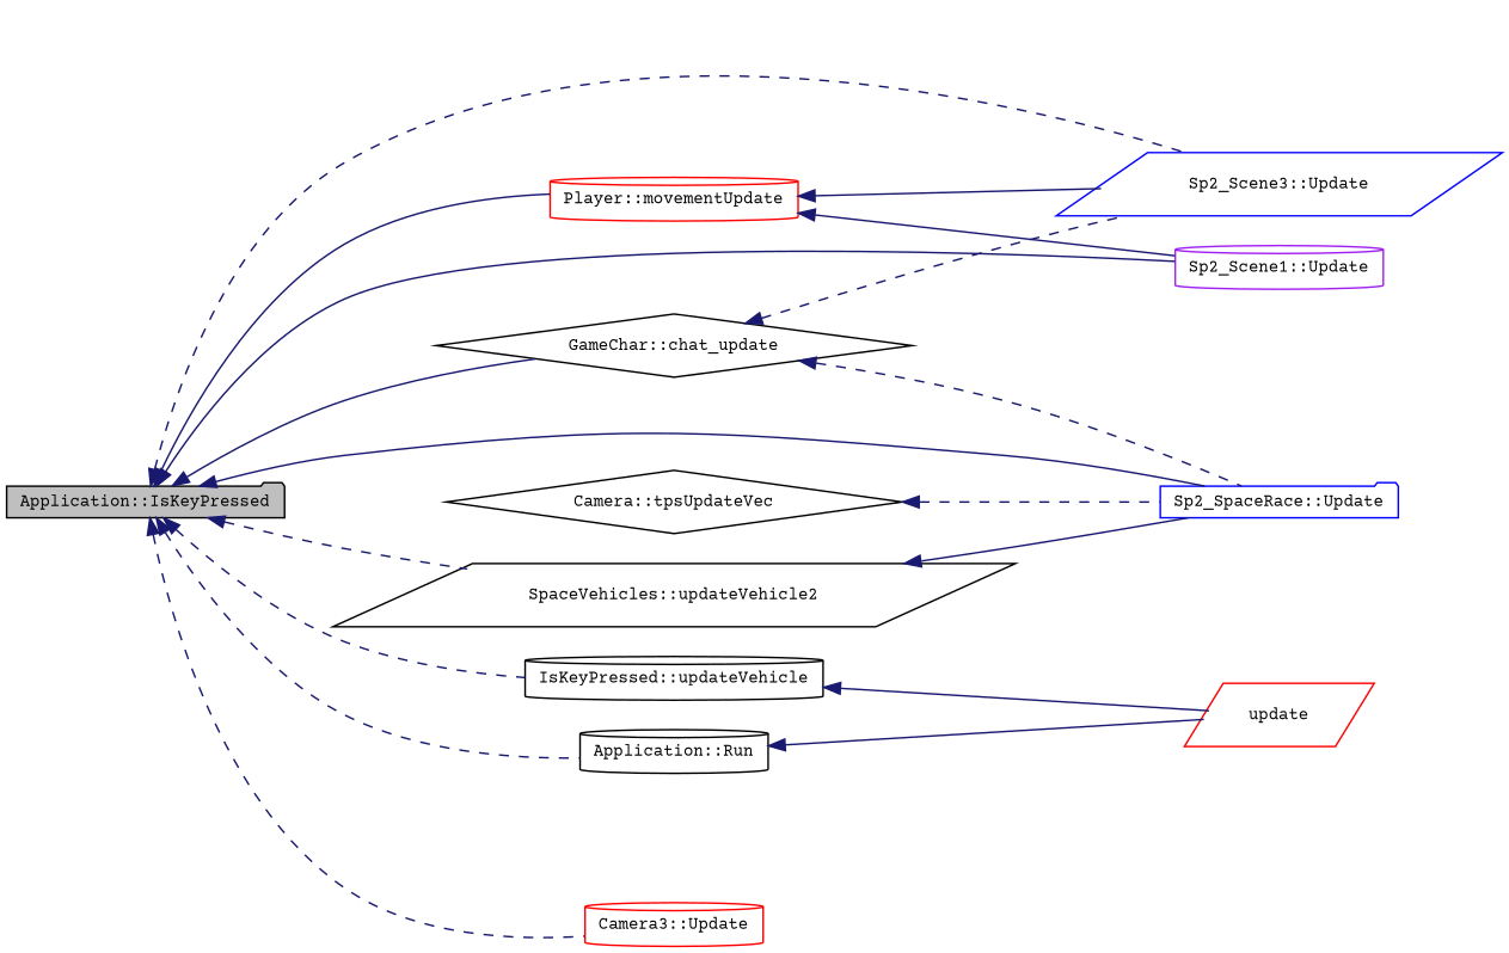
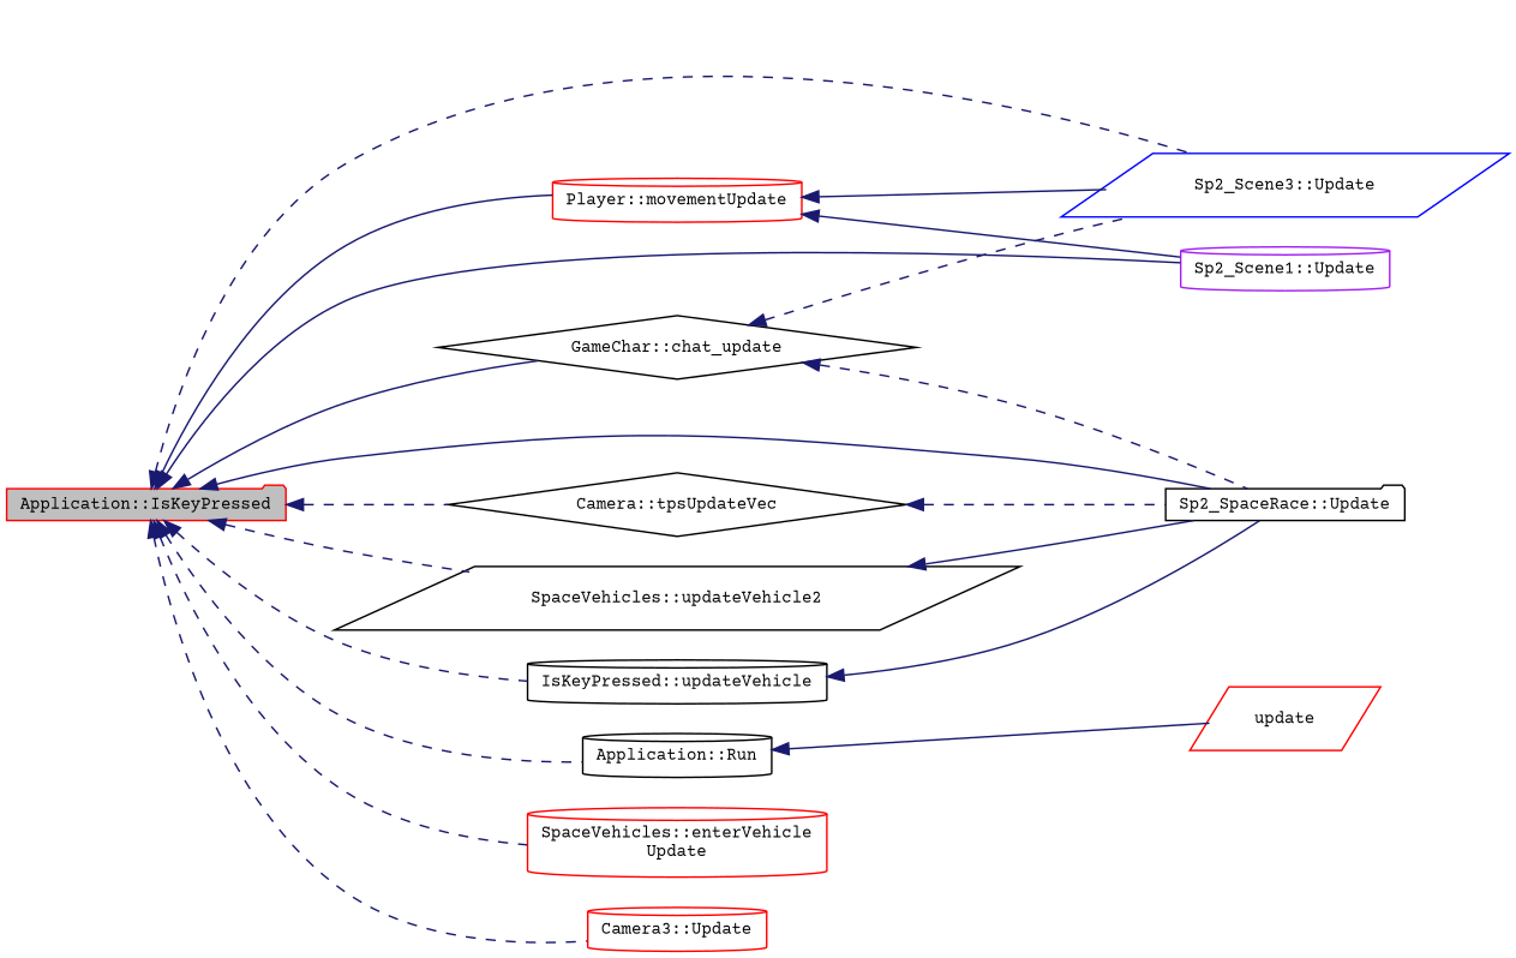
  digraph {
    fontname="Courier Prime"
    rankdir=LR
    node [color=red fontname="Courier Prime" fontsize=10 shape=cylinder]
    edge [color=midnightblue dir=back fontname="Courier Prime" fontsize=10 labelfontname=Helvetica labelfontsize=10 style=dashed]
-   n1 [color=black fillcolor=grey75 fontcolor=black height=0.2 label="Application::IsKeyPressed" shape=folder style=filled width=0.4]
+   n1 [fillcolor=grey75 fontcolor=black height=0.2 label="Application::IsKeyPressed" shape=folder style=filled width=0.4]
    n2 [color=black height=0.2 label="GameChar::chat_update" shape=diamond width=0.4]
    n3 [color=purple height=0.2 label="Sp2_Scene1::Update" width=0.4]
    n4 [color=blue height=0.2 label="Sp2_Scene3::Update" shape=parallelogram width=0.4]
-   n5 [color=blue height=0.2 label="Sp2_SpaceRace::Update" shape=folder width=0.4]
+   n5 [color=black height=0.2 label="Sp2_SpaceRace::Update" shape=folder width=0.4]
+   n6 [height=0.2 label="SpaceVehicles::enterVehicle\lUpdate" width=0.4]
    n7 [height=0.2 label="Player::movementUpdate" width=0.4]
    n8 [color=black height=0.2 label="Application::Run" width=0.4]
    n9 [color=black height=0.2 label="Camera::tpsUpdateVec" shape=diamond width=0.4]
    n10 [height=0.2 label="Camera3::Update" width=0.4]
    n11 [color=black height=0.2 label="IsKeyPressed::updateVehicle" width=0.4]
    n12 [color=black height=0.2 label="SpaceVehicles::updateVehicle2" shape=parallelogram width=0.4]
    n13 [height=0.2 label=update shape=parallelogram width=0.4]
    n1 -> n2 [style=solid]
    n1 -> n3 [style=solid]
    n1 -> n4
    n1 -> n5 [style=solid]
+   n1 -> n6
    n1 -> n7 [style=solid]
    n1 -> n8
+   n1 -> n9
    n1 -> n10
    n1 -> n11
    n1 -> n12
    n2 -> n4
    n2 -> n5
    n7 -> n3 [style=solid]
    n7 -> n4 [style=solid]
    n8 -> n13 [style=solid]
    n9 -> n5
-   n11 -> n13 [style=solid]
+   n11 -> n5 [style=solid]
    n12 -> n5 [style=solid]
  }
